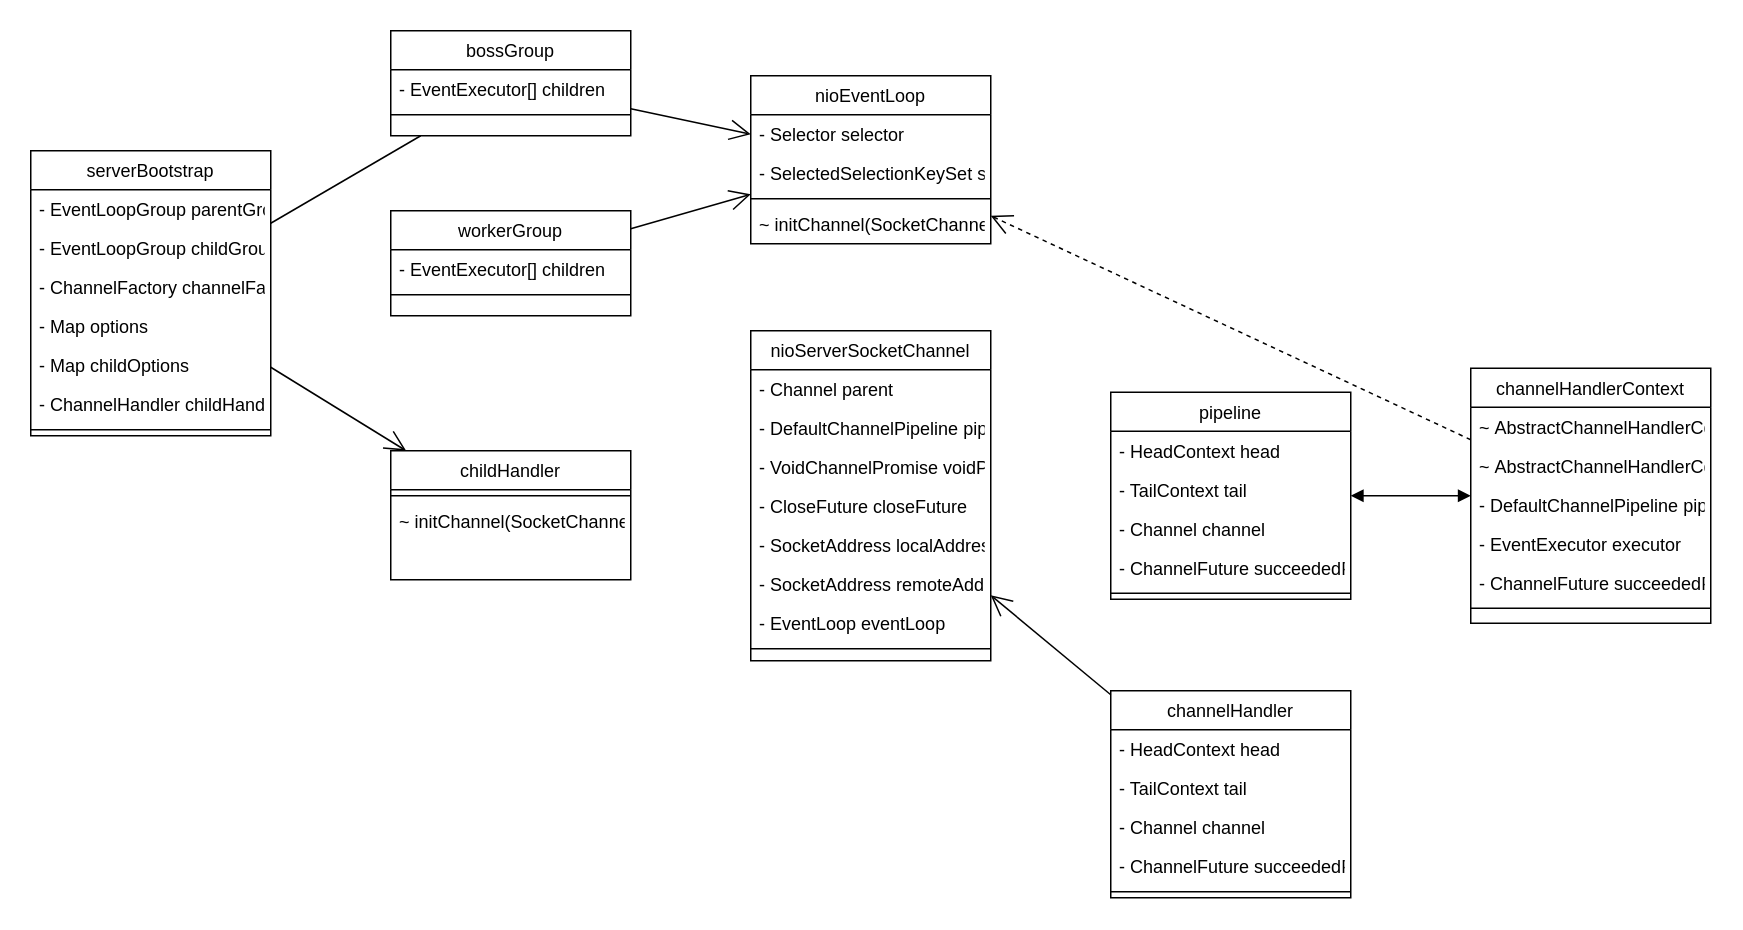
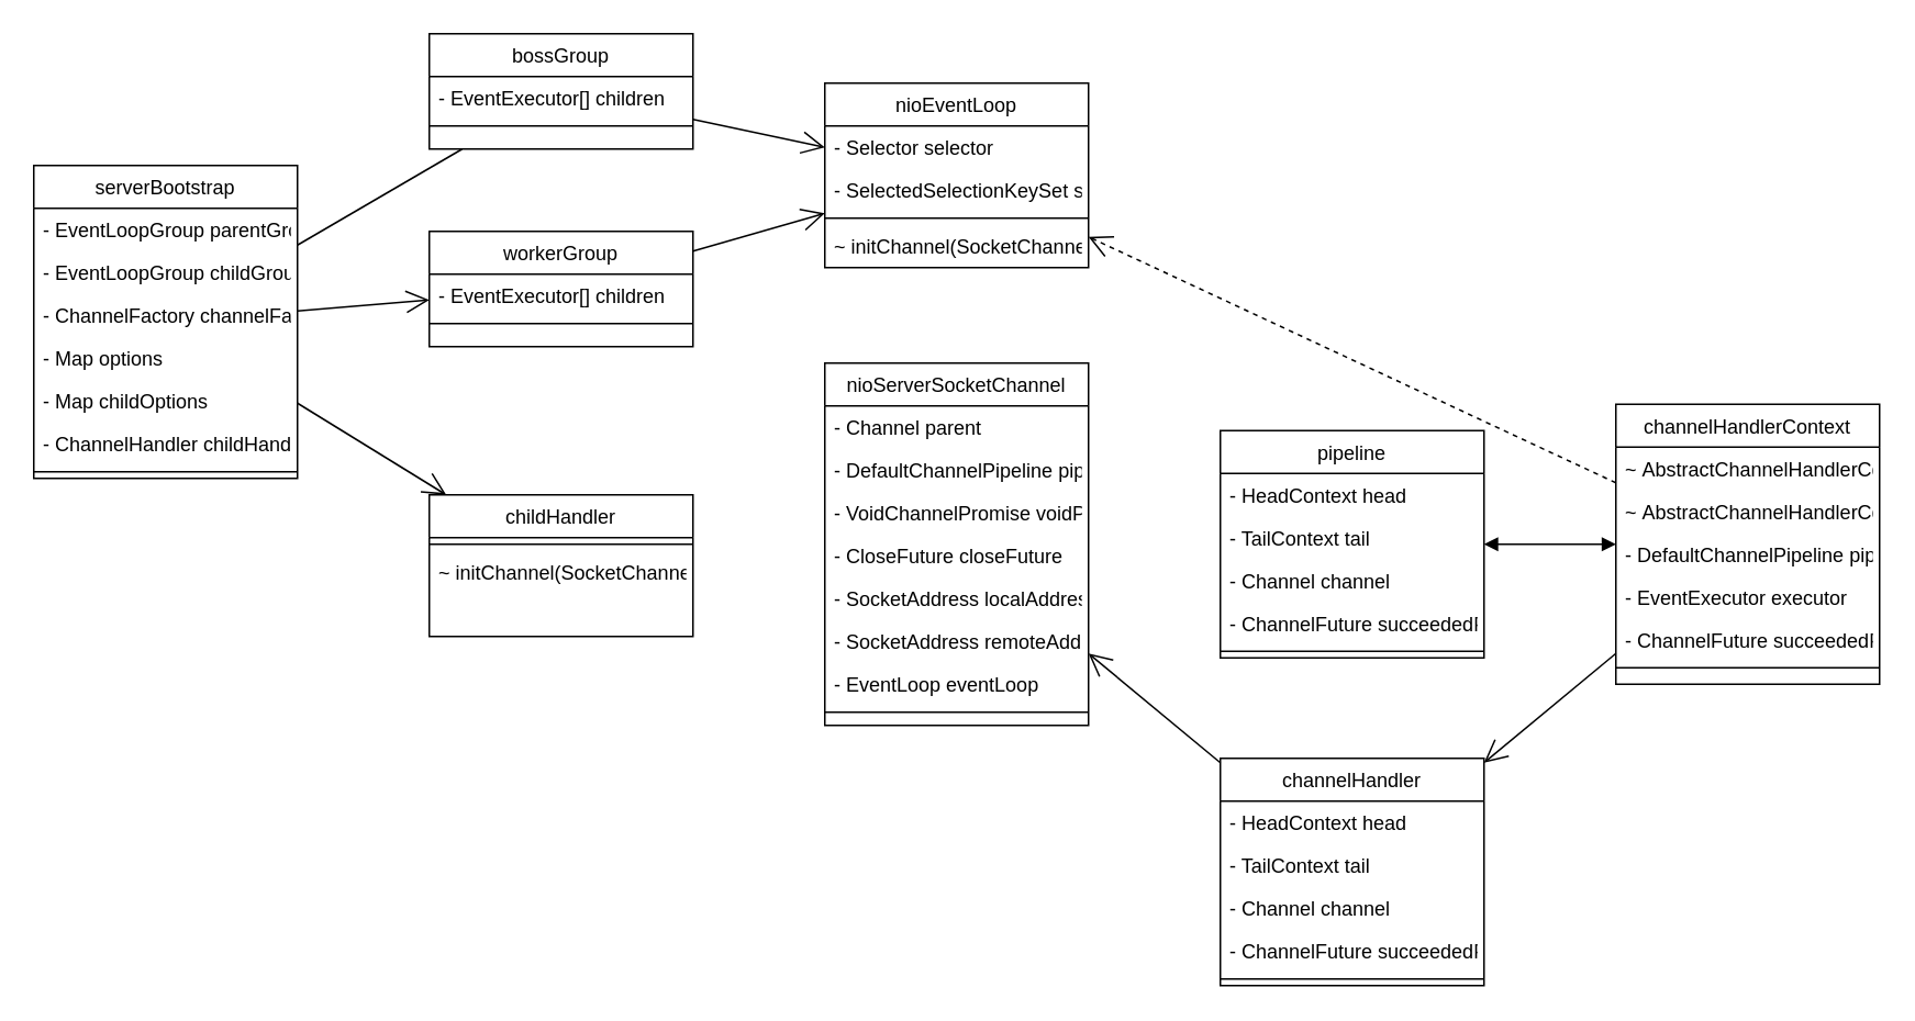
  <mxCell id="0" />
  <mxCell id="1" parent="0" />
  <mxCell id="2" value="bossGroup" style="swimlane;fontStyle=0;align=center;verticalAlign=top;childLayout=stackLayout;horizontal=1;startSize=26;horizontalStack=0;resizeParent=1;resizeLast=0;collapsible=1;marginBottom=0;rounded=0;shadow=0;strokeWidth=1;" parent="1" vertex="1"><mxGeometry x="260" y="20" width="160" height="70" as="geometry"><mxRectangle x="340" y="380" width="170" height="26" as="alternateBounds" /></mxGeometry></mxCell>
  <mxCell id="3" value="- EventExecutor[] children" style="text;align=left;verticalAlign=top;spacingLeft=4;spacingRight=4;overflow=hidden;rotatable=0;points=[[0,0.5],[1,0.5]];portConstraint=eastwest;" parent="2" vertex="1"><mxGeometry y="26" width="160" height="26" as="geometry" /></mxCell>
  <mxCell id="4" value="" style="line;html=1;strokeWidth=1;align=left;verticalAlign=middle;spacingTop=-1;spacingLeft=3;spacingRight=3;rotatable=0;labelPosition=right;points=[];portConstraint=eastwest;" parent="2" vertex="1"><mxGeometry y="52" width="160" height="8" as="geometry" /></mxCell>
  <mxCell id="5" value="workerGroup" style="swimlane;fontStyle=0;align=center;verticalAlign=top;childLayout=stackLayout;horizontal=1;startSize=26;horizontalStack=0;resizeParent=1;resizeLast=0;collapsible=1;marginBottom=0;rounded=0;shadow=0;strokeWidth=1;" parent="1" vertex="1"><mxGeometry x="260" y="140" width="160" height="70" as="geometry"><mxRectangle x="340" y="380" width="170" height="26" as="alternateBounds" /></mxGeometry></mxCell>
  <mxCell id="6" value="- EventExecutor[] children" style="text;align=left;verticalAlign=top;spacingLeft=4;spacingRight=4;overflow=hidden;rotatable=0;points=[[0,0.5],[1,0.5]];portConstraint=eastwest;" parent="5" vertex="1"><mxGeometry y="26" width="160" height="26" as="geometry" /></mxCell>
  <mxCell id="7" value="" style="line;html=1;strokeWidth=1;align=left;verticalAlign=middle;spacingTop=-1;spacingLeft=3;spacingRight=3;rotatable=0;labelPosition=right;points=[];portConstraint=eastwest;" parent="5" vertex="1"><mxGeometry y="52" width="160" height="8" as="geometry" /></mxCell>
  <mxCell id="8" value="pipeline" style="swimlane;fontStyle=0;align=center;verticalAlign=top;childLayout=stackLayout;horizontal=1;startSize=26;horizontalStack=0;resizeParent=1;resizeLast=0;collapsible=1;marginBottom=0;rounded=0;shadow=0;strokeWidth=1;" parent="1" vertex="1"><mxGeometry x="740" y="261" width="160" height="138" as="geometry"><mxRectangle x="340" y="380" width="170" height="26" as="alternateBounds" /></mxGeometry></mxCell>
  <mxCell id="9" value="- HeadContext head" style="text;align=left;verticalAlign=top;spacingLeft=4;spacingRight=4;overflow=hidden;rotatable=0;points=[[0,0.5],[1,0.5]];portConstraint=eastwest;" parent="8" vertex="1"><mxGeometry y="26" width="160" height="26" as="geometry" /></mxCell>
  <mxCell id="10" value="- TailContext tail" style="text;align=left;verticalAlign=top;spacingLeft=4;spacingRight=4;overflow=hidden;rotatable=0;points=[[0,0.5],[1,0.5]];portConstraint=eastwest;" parent="8" vertex="1"><mxGeometry y="52" width="160" height="26" as="geometry" /></mxCell>
  <mxCell id="11" value="- Channel channel" style="text;align=left;verticalAlign=top;spacingLeft=4;spacingRight=4;overflow=hidden;rotatable=0;points=[[0,0.5],[1,0.5]];portConstraint=eastwest;" parent="8" vertex="1"><mxGeometry y="78" width="160" height="26" as="geometry" /></mxCell>
  <mxCell id="12" value="- ChannelFuture succeededFuture" style="text;align=left;verticalAlign=top;spacingLeft=4;spacingRight=4;overflow=hidden;rotatable=0;points=[[0,0.5],[1,0.5]];portConstraint=eastwest;" parent="8" vertex="1"><mxGeometry y="104" width="160" height="26" as="geometry" /></mxCell>
  <mxCell id="13" value="" style="line;html=1;strokeWidth=1;align=left;verticalAlign=middle;spacingTop=-1;spacingLeft=3;spacingRight=3;rotatable=0;labelPosition=right;points=[];portConstraint=eastwest;" parent="8" vertex="1"><mxGeometry y="130" width="160" height="8" as="geometry" /></mxCell>
  <mxCell id="14" value="serverBootstrap" style="swimlane;fontStyle=0;align=center;verticalAlign=top;childLayout=stackLayout;horizontal=1;startSize=26;horizontalStack=0;resizeParent=1;resizeLast=0;collapsible=1;marginBottom=0;rounded=0;shadow=0;strokeWidth=1;" parent="1" vertex="1"><mxGeometry x="20" y="100" width="160" height="190" as="geometry"><mxRectangle x="340" y="380" width="170" height="26" as="alternateBounds" /></mxGeometry></mxCell>
  <mxCell id="15" value="- EventLoopGroup parentGroup" style="text;align=left;verticalAlign=top;spacingLeft=4;spacingRight=4;overflow=hidden;rotatable=0;points=[[0,0.5],[1,0.5]];portConstraint=eastwest;" parent="14" vertex="1"><mxGeometry y="26" width="160" height="26" as="geometry" /></mxCell>
  <mxCell id="16" value="- EventLoopGroup childGroup" style="text;align=left;verticalAlign=top;spacingLeft=4;spacingRight=4;overflow=hidden;rotatable=0;points=[[0,0.5],[1,0.5]];portConstraint=eastwest;" parent="14" vertex="1"><mxGeometry y="52" width="160" height="26" as="geometry" /></mxCell>
  <mxCell id="17" value="- ChannelFactory channelFactory" style="text;align=left;verticalAlign=top;spacingLeft=4;spacingRight=4;overflow=hidden;rotatable=0;points=[[0,0.5],[1,0.5]];portConstraint=eastwest;" parent="14" vertex="1"><mxGeometry y="78" width="160" height="26" as="geometry" /></mxCell>
  <mxCell id="18" value="- Map options" style="text;align=left;verticalAlign=top;spacingLeft=4;spacingRight=4;overflow=hidden;rotatable=0;points=[[0,0.5],[1,0.5]];portConstraint=eastwest;" parent="14" vertex="1"><mxGeometry y="104" width="160" height="26" as="geometry" /></mxCell>
  <mxCell id="19" value="- Map childOptions" style="text;align=left;verticalAlign=top;spacingLeft=4;spacingRight=4;overflow=hidden;rotatable=0;points=[[0,0.5],[1,0.5]];portConstraint=eastwest;" parent="14" vertex="1"><mxGeometry y="130" width="160" height="26" as="geometry" /></mxCell>
  <mxCell id="20" value="- ChannelHandler childHandler" style="text;align=left;verticalAlign=top;spacingLeft=4;spacingRight=4;overflow=hidden;rotatable=0;points=[[0,0.5],[1,0.5]];portConstraint=eastwest;" parent="14" vertex="1"><mxGeometry y="156" width="160" height="26" as="geometry" /></mxCell>
  <mxCell id="21" value="" style="line;html=1;strokeWidth=1;align=left;verticalAlign=middle;spacingTop=-1;spacingLeft=3;spacingRight=3;rotatable=0;labelPosition=right;points=[];portConstraint=eastwest;" parent="14" vertex="1"><mxGeometry y="182" width="160" height="8" as="geometry" /></mxCell>
  <mxCell id="22" value="childHandler" style="swimlane;fontStyle=0;align=center;verticalAlign=top;childLayout=stackLayout;horizontal=1;startSize=26;horizontalStack=0;resizeParent=1;resizeLast=0;collapsible=1;marginBottom=0;rounded=0;shadow=0;strokeWidth=1;" parent="1" vertex="1"><mxGeometry x="260" y="300" width="160" height="86" as="geometry"><mxRectangle x="340" y="380" width="170" height="26" as="alternateBounds" /></mxGeometry></mxCell>
  <mxCell id="23" value="" style="line;html=1;strokeWidth=1;align=left;verticalAlign=middle;spacingTop=-1;spacingLeft=3;spacingRight=3;rotatable=0;labelPosition=right;points=[];portConstraint=eastwest;" parent="22" vertex="1"><mxGeometry y="26" width="160" height="8" as="geometry" /></mxCell>
  <mxCell id="24" value="~ initChannel(SocketChannel ch)" style="text;align=left;verticalAlign=top;spacingLeft=4;spacingRight=4;overflow=hidden;rotatable=0;points=[[0,0.5],[1,0.5]];portConstraint=eastwest;" parent="22" vertex="1"><mxGeometry y="34" width="160" height="26" as="geometry" /></mxCell>
  <mxCell id="25" value="" style="endArrow=none;endFill=1;endSize=12;html=1;" parent="1" source="14" target="2" edge="1"><mxGeometry width="160" relative="1" as="geometry"><mxPoint x="100" y="260" as="sourcePoint" /><mxPoint x="260" y="260" as="targetPoint" /></mxGeometry></mxCell>
+ <mxCell id="26" value="" style="endArrow=open;endFill=1;endSize=12;html=1;" parent="1" source="14" target="5" edge="1"><mxGeometry width="160" relative="1" as="geometry"><mxPoint x="270" y="65" as="sourcePoint" /><mxPoint x="350" y="45" as="targetPoint" /></mxGeometry></mxCell>
  <mxCell id="27" value="" style="endArrow=open;endFill=1;endSize=12;html=1;" parent="1" source="14" target="22" edge="1"><mxGeometry width="160" relative="1" as="geometry"><mxPoint x="280" y="75" as="sourcePoint" /><mxPoint x="360" y="55" as="targetPoint" /></mxGeometry></mxCell>
  <mxCell id="28" value="nioServerSocketChannel" style="swimlane;fontStyle=0;align=center;verticalAlign=top;childLayout=stackLayout;horizontal=1;startSize=26;horizontalStack=0;resizeParent=1;resizeLast=0;collapsible=1;marginBottom=0;rounded=0;shadow=0;strokeWidth=1;" parent="1" vertex="1"><mxGeometry x="500" y="220" width="160" height="220" as="geometry"><mxRectangle x="340" y="380" width="170" height="26" as="alternateBounds" /></mxGeometry></mxCell>
  <mxCell id="29" value="- Channel parent" style="text;align=left;verticalAlign=top;spacingLeft=4;spacingRight=4;overflow=hidden;rotatable=0;points=[[0,0.5],[1,0.5]];portConstraint=eastwest;" parent="28" vertex="1"><mxGeometry y="26" width="160" height="26" as="geometry" /></mxCell>
  <mxCell id="30" value="- DefaultChannelPipeline pipeline" style="text;align=left;verticalAlign=top;spacingLeft=4;spacingRight=4;overflow=hidden;rotatable=0;points=[[0,0.5],[1,0.5]];portConstraint=eastwest;labelBackgroundColor=none;" parent="28" vertex="1"><mxGeometry y="52" width="160" height="26" as="geometry" /></mxCell>
  <mxCell id="31" value="- VoidChannelPromise voidPromise" style="text;align=left;verticalAlign=top;spacingLeft=4;spacingRight=4;overflow=hidden;rotatable=0;points=[[0,0.5],[1,0.5]];portConstraint=eastwest;" parent="28" vertex="1"><mxGeometry y="78" width="160" height="26" as="geometry" /></mxCell>
  <mxCell id="32" value="- CloseFuture closeFuture" style="text;align=left;verticalAlign=top;spacingLeft=4;spacingRight=4;overflow=hidden;rotatable=0;points=[[0,0.5],[1,0.5]];portConstraint=eastwest;" parent="28" vertex="1"><mxGeometry y="104" width="160" height="26" as="geometry" /></mxCell>
  <mxCell id="33" value="- SocketAddress localAddress" style="text;align=left;verticalAlign=top;spacingLeft=4;spacingRight=4;overflow=hidden;rotatable=0;points=[[0,0.5],[1,0.5]];portConstraint=eastwest;" parent="28" vertex="1"><mxGeometry y="130" width="160" height="26" as="geometry" /></mxCell>
  <mxCell id="34" value="- SocketAddress remoteAddress" style="text;align=left;verticalAlign=top;spacingLeft=4;spacingRight=4;overflow=hidden;rotatable=0;points=[[0,0.5],[1,0.5]];portConstraint=eastwest;" parent="28" vertex="1"><mxGeometry y="156" width="160" height="26" as="geometry" /></mxCell>
  <mxCell id="35" value="- EventLoop eventLoop" style="text;align=left;verticalAlign=top;spacingLeft=4;spacingRight=4;overflow=hidden;rotatable=0;points=[[0,0.5],[1,0.5]];portConstraint=eastwest;labelBackgroundColor=none;" parent="28" vertex="1"><mxGeometry y="182" width="160" height="26" as="geometry" /></mxCell>
  <mxCell id="36" value="" style="line;html=1;strokeWidth=1;align=left;verticalAlign=middle;spacingTop=-1;spacingLeft=3;spacingRight=3;rotatable=0;labelPosition=right;points=[];portConstraint=eastwest;" parent="28" vertex="1"><mxGeometry y="208" width="160" height="8" as="geometry" /></mxCell>
  <mxCell id="37" value="channelHandlerContext" style="swimlane;fontStyle=0;align=center;verticalAlign=top;childLayout=stackLayout;horizontal=1;startSize=26;horizontalStack=0;resizeParent=1;resizeLast=0;collapsible=1;marginBottom=0;rounded=0;shadow=0;strokeWidth=1;" parent="1" vertex="1"><mxGeometry x="980" y="245" width="160" height="170" as="geometry"><mxRectangle x="340" y="380" width="170" height="26" as="alternateBounds" /></mxGeometry></mxCell>
  <mxCell id="38" value="~ AbstractChannelHandlerContext next" style="text;align=left;verticalAlign=top;spacingLeft=4;spacingRight=4;overflow=hidden;rotatable=0;points=[[0,0.5],[1,0.5]];portConstraint=eastwest;" parent="37" vertex="1"><mxGeometry y="26" width="160" height="26" as="geometry" /></mxCell>
  <mxCell id="39" value="~ AbstractChannelHandlerContext prev" style="text;align=left;verticalAlign=top;spacingLeft=4;spacingRight=4;overflow=hidden;rotatable=0;points=[[0,0.5],[1,0.5]];portConstraint=eastwest;" parent="37" vertex="1"><mxGeometry y="52" width="160" height="26" as="geometry" /></mxCell>
  <mxCell id="40" value="- DefaultChannelPipeline pipeline" style="text;align=left;verticalAlign=top;spacingLeft=4;spacingRight=4;overflow=hidden;rotatable=0;points=[[0,0.5],[1,0.5]];portConstraint=eastwest;labelBackgroundColor=none;" parent="37" vertex="1"><mxGeometry y="78" width="160" height="26" as="geometry" /></mxCell>
  <mxCell id="41" value="- EventExecutor executor" style="text;align=left;verticalAlign=top;spacingLeft=4;spacingRight=4;overflow=hidden;rotatable=0;points=[[0,0.5],[1,0.5]];portConstraint=eastwest;" parent="37" vertex="1"><mxGeometry y="104" width="160" height="26" as="geometry" /></mxCell>
  <mxCell id="42" value="- ChannelFuture succeededFuture" style="text;align=left;verticalAlign=top;spacingLeft=4;spacingRight=4;overflow=hidden;rotatable=0;points=[[0,0.5],[1,0.5]];portConstraint=eastwest;" parent="37" vertex="1"><mxGeometry y="130" width="160" height="26" as="geometry" /></mxCell>
  <mxCell id="43" value="" style="line;html=1;strokeWidth=1;align=left;verticalAlign=middle;spacingTop=-1;spacingLeft=3;spacingRight=3;rotatable=0;labelPosition=right;points=[];portConstraint=eastwest;" parent="37" vertex="1"><mxGeometry y="156" width="160" height="8" as="geometry" /></mxCell>
  <mxCell id="44" value="channelHandler" style="swimlane;fontStyle=0;align=center;verticalAlign=top;childLayout=stackLayout;horizontal=1;startSize=26;horizontalStack=0;resizeParent=1;resizeLast=0;collapsible=1;marginBottom=0;rounded=0;shadow=0;strokeWidth=1;" parent="1" vertex="1"><mxGeometry x="740" y="460" width="160" height="138" as="geometry"><mxRectangle x="340" y="380" width="170" height="26" as="alternateBounds" /></mxGeometry></mxCell>
  <mxCell id="45" value="- HeadContext head" style="text;align=left;verticalAlign=top;spacingLeft=4;spacingRight=4;overflow=hidden;rotatable=0;points=[[0,0.5],[1,0.5]];portConstraint=eastwest;" parent="44" vertex="1"><mxGeometry y="26" width="160" height="26" as="geometry" /></mxCell>
  <mxCell id="46" value="- TailContext tail" style="text;align=left;verticalAlign=top;spacingLeft=4;spacingRight=4;overflow=hidden;rotatable=0;points=[[0,0.5],[1,0.5]];portConstraint=eastwest;" parent="44" vertex="1"><mxGeometry y="52" width="160" height="26" as="geometry" /></mxCell>
  <mxCell id="47" value="- Channel channel" style="text;align=left;verticalAlign=top;spacingLeft=4;spacingRight=4;overflow=hidden;rotatable=0;points=[[0,0.5],[1,0.5]];portConstraint=eastwest;" parent="44" vertex="1"><mxGeometry y="78" width="160" height="26" as="geometry" /></mxCell>
  <mxCell id="48" value="- ChannelFuture succeededFuture" style="text;align=left;verticalAlign=top;spacingLeft=4;spacingRight=4;overflow=hidden;rotatable=0;points=[[0,0.5],[1,0.5]];portConstraint=eastwest;" parent="44" vertex="1"><mxGeometry y="104" width="160" height="26" as="geometry" /></mxCell>
  <mxCell id="49" value="" style="line;html=1;strokeWidth=1;align=left;verticalAlign=middle;spacingTop=-1;spacingLeft=3;spacingRight=3;rotatable=0;labelPosition=right;points=[];portConstraint=eastwest;" parent="44" vertex="1"><mxGeometry y="130" width="160" height="8" as="geometry" /></mxCell>
+ <mxCell id="50" value="" style="endArrow=open;endFill=1;endSize=12;html=1;" parent="1" source="37" target="44" edge="1"><mxGeometry width="160" relative="1" as="geometry"><mxPoint x="1350" y="349.667" as="sourcePoint" /><mxPoint x="1270" y="344.333" as="targetPoint" /></mxGeometry></mxCell>
  <mxCell id="51" value="" style="endArrow=block;startArrow=block;endFill=1;startFill=1;html=1;" parent="1" source="8" target="37" edge="1"><mxGeometry width="160" relative="1" as="geometry"><mxPoint x="1030" y="393" as="sourcePoint" /><mxPoint x="1110" y="366" as="targetPoint" /></mxGeometry></mxCell>
  <mxCell id="52" value="" style="endArrow=open;endFill=1;endSize=12;html=1;" parent="1" source="44" target="28" edge="1"><mxGeometry width="160" relative="1" as="geometry"><mxPoint x="1430" y="505" as="sourcePoint" /><mxPoint x="1430" y="550" as="targetPoint" /></mxGeometry></mxCell>
  <mxCell id="53" value="nioEventLoop" style="swimlane;fontStyle=0;align=center;verticalAlign=top;childLayout=stackLayout;horizontal=1;startSize=26;horizontalStack=0;resizeParent=1;resizeLast=0;collapsible=1;marginBottom=0;rounded=0;shadow=0;strokeWidth=1;" parent="1" vertex="1"><mxGeometry x="500" y="50" width="160" height="112" as="geometry"><mxRectangle x="340" y="380" width="170" height="26" as="alternateBounds" /></mxGeometry></mxCell>
  <mxCell id="54" value="- Selector selector" style="text;align=left;verticalAlign=top;spacingLeft=4;spacingRight=4;overflow=hidden;rotatable=0;points=[[0,0.5],[1,0.5]];portConstraint=eastwest;" vertex="1" parent="53"><mxGeometry y="26" width="160" height="26" as="geometry" /></mxCell>
  <mxCell id="55" value="- SelectedSelectionKeySet selectedKeys" style="text;align=left;verticalAlign=top;spacingLeft=4;spacingRight=4;overflow=hidden;rotatable=0;points=[[0,0.5],[1,0.5]];portConstraint=eastwest;" vertex="1" parent="53"><mxGeometry y="52" width="160" height="26" as="geometry" /></mxCell>
  <mxCell id="56" value="" style="line;html=1;strokeWidth=1;align=left;verticalAlign=middle;spacingTop=-1;spacingLeft=3;spacingRight=3;rotatable=0;labelPosition=right;points=[];portConstraint=eastwest;" parent="53" vertex="1"><mxGeometry y="78" width="160" height="8" as="geometry" /></mxCell>
  <mxCell id="57" value="~ initChannel(SocketChannel ch)" style="text;align=left;verticalAlign=top;spacingLeft=4;spacingRight=4;overflow=hidden;rotatable=0;points=[[0,0.5],[1,0.5]];portConstraint=eastwest;" parent="53" vertex="1"><mxGeometry y="86" width="160" height="26" as="geometry" /></mxCell>
  <mxCell id="58" value="" style="endArrow=open;endFill=1;endSize=12;html=1;" parent="1" source="5" target="53" edge="1"><mxGeometry width="160" relative="1" as="geometry"><mxPoint x="270" y="118.333" as="sourcePoint" /><mxPoint x="350" y="111.667" as="targetPoint" /></mxGeometry></mxCell>
  <mxCell id="59" value="" style="endArrow=open;endFill=1;endSize=12;html=1;" parent="1" source="2" target="53" edge="1"><mxGeometry width="160" relative="1" as="geometry"><mxPoint x="495.625" y="140" as="sourcePoint" /><mxPoint x="590" y="190.333" as="targetPoint" /></mxGeometry></mxCell>
  <mxCell id="60" value="" style="endArrow=open;endSize=12;dashed=1;html=1;" parent="1" source="37" target="53" edge="1"><mxGeometry width="160" relative="1" as="geometry"><mxPoint x="940" y="120" as="sourcePoint" /><mxPoint x="1100" y="120" as="targetPoint" /></mxGeometry></mxCell>
